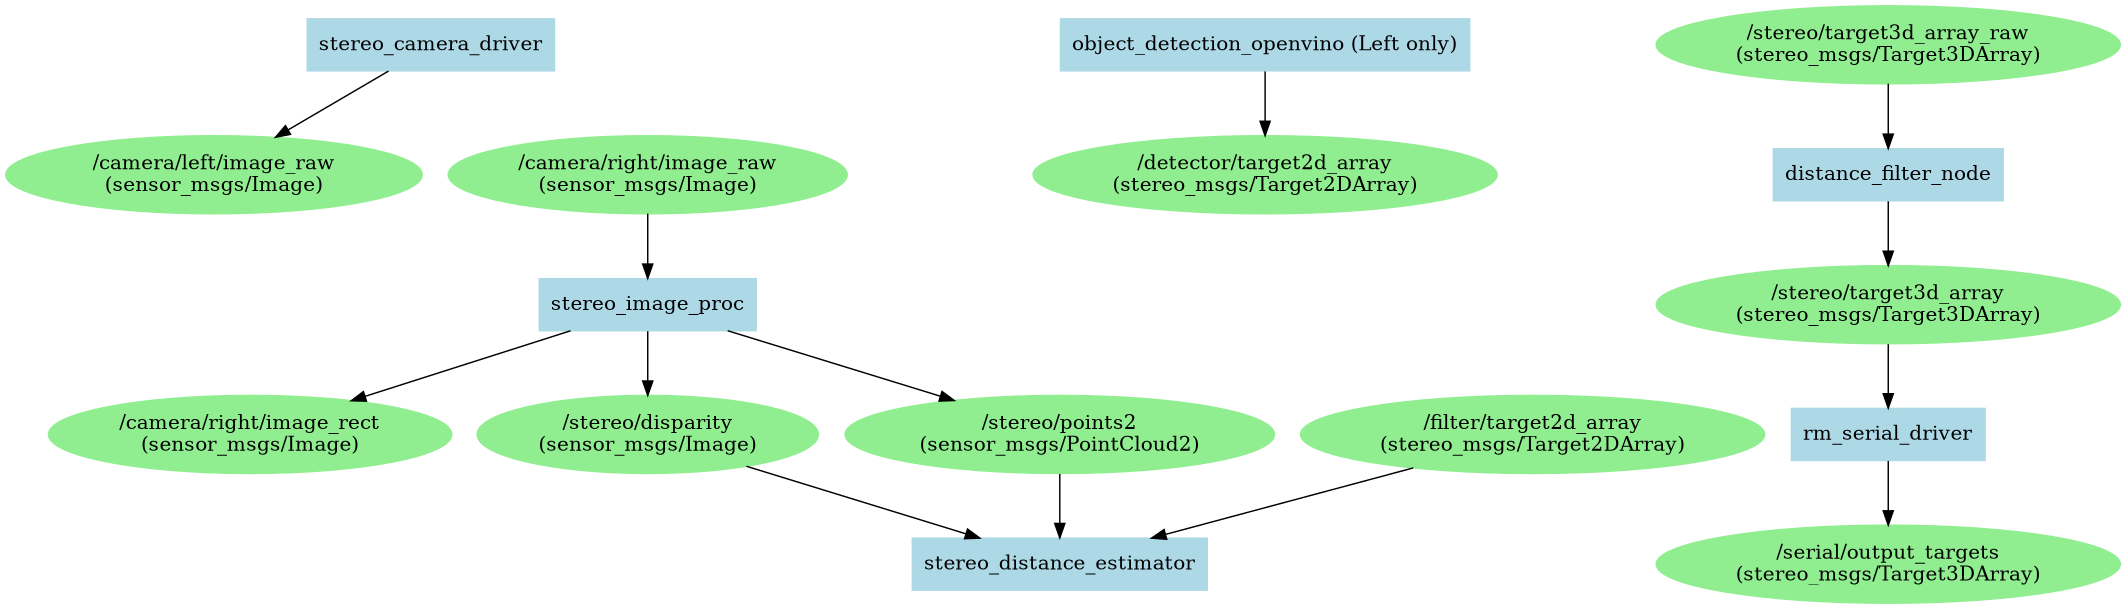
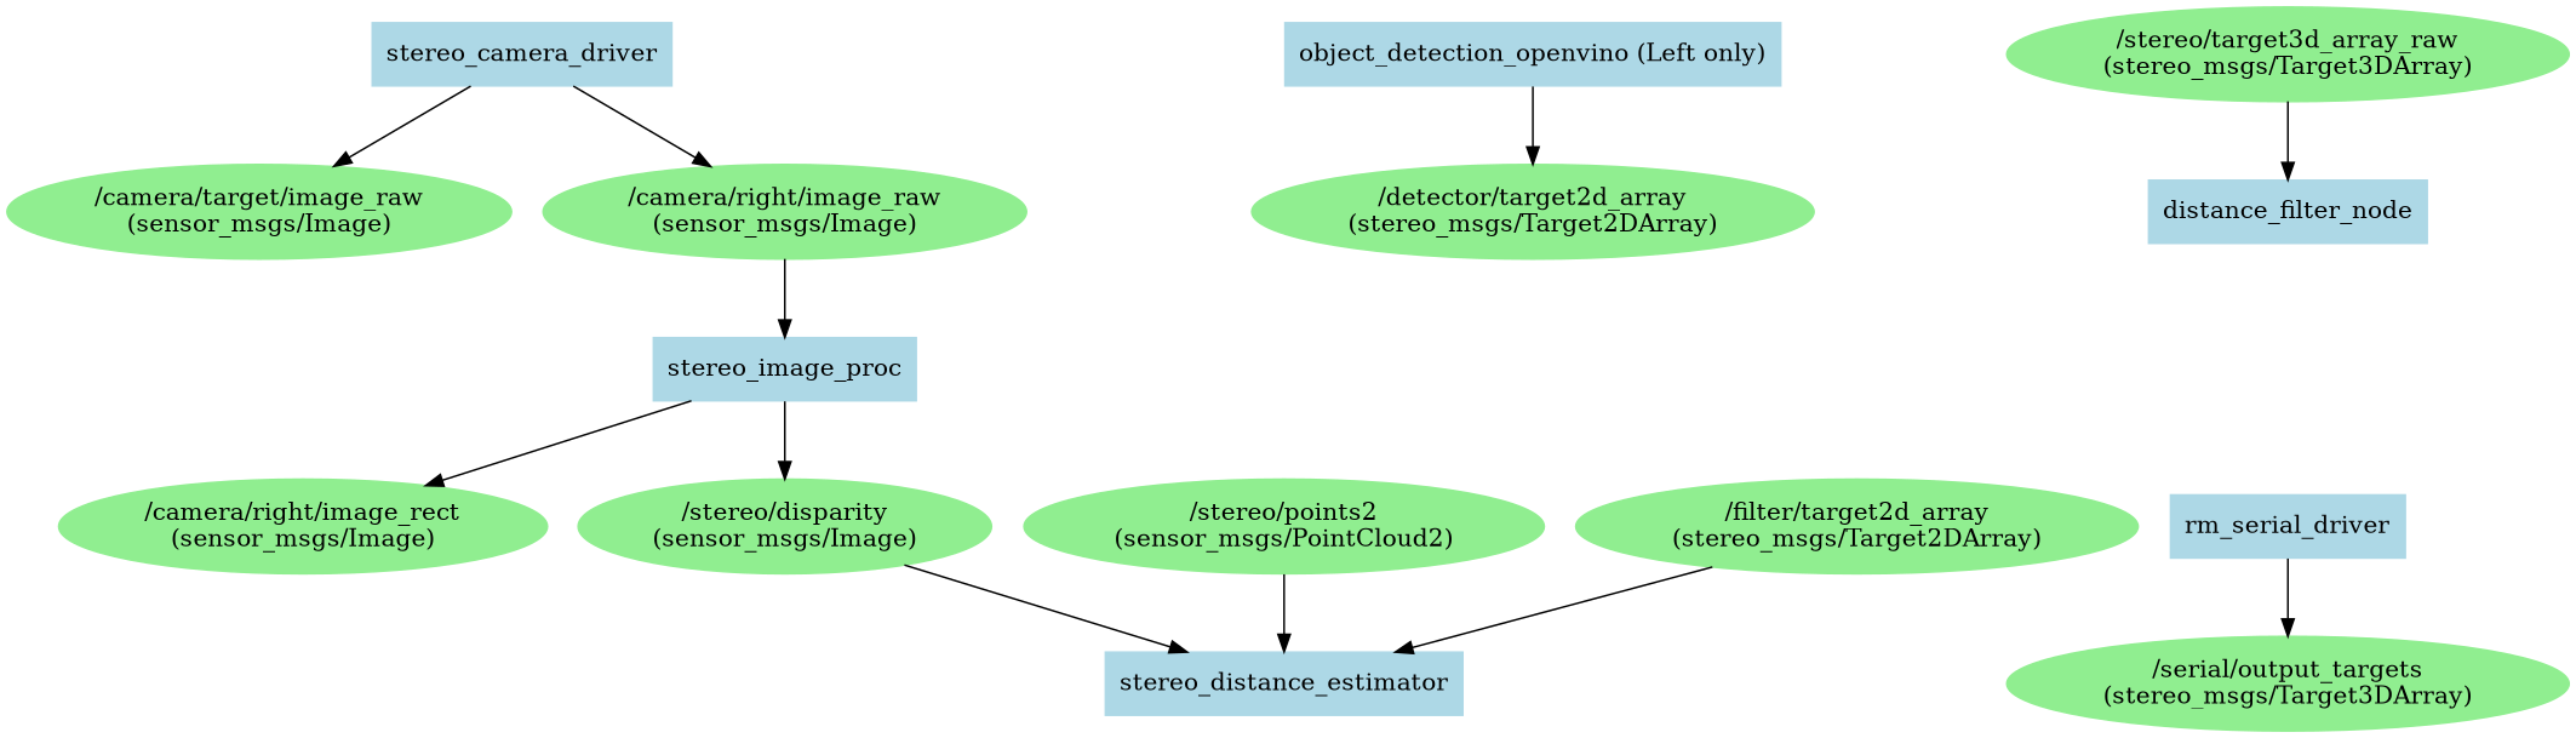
  digraph {
    rankdir=TD
    node [color=lightgreen shape=ellipse style=filled]
    n1 [color=lightblue label=stereo_camera_driver shape=box]
-   n2 [label="/camera/left/image_raw\n(sensor_msgs/Image)"]
+   n2 [label="/camera/target/image_raw\n(sensor_msgs/Image)"]
    n3 [label="/camera/right/image_raw\n(sensor_msgs/Image)"]
    n4 [color=lightblue label=stereo_image_proc shape=box]
    n5 [label="/camera/right/image_rect\n(sensor_msgs/Image)"]
    n6 [label="/stereo/disparity\n(sensor_msgs/Image)"]
    n7 [label="/stereo/points2\n(sensor_msgs/PointCloud2)"]
    n8 [color=lightblue label=stereo_distance_estimator shape=box]
    n9 [color=lightblue label="object_detection_openvino (Left only)" shape=box]
    n10 [label="/detector/target2d_array\n(stereo_msgs/Target2DArray)"]
    n11 [label="/filter/target2d_array\n(stereo_msgs/Target2DArray)"]
    n12 [label="/stereo/target3d_array_raw\n(stereo_msgs/Target3DArray)"]
    n13 [color=lightblue label=distance_filter_node shape=box]
-   n14 [label="/stereo/target3d_array\n(stereo_msgs/Target3DArray)"]
    n15 [color=lightblue label=rm_serial_driver shape=box]
    n16 [label="/serial/output_targets\n(stereo_msgs/Target3DArray)"]
    n1 -> n2
+   n1 -> n3
    n3 -> n4
    n4 -> n5
    n4 -> n6
-   n4 -> n7
    n6 -> n8
    n7 -> n8
    n9 -> n10
    n11 -> n8
    n12 -> n13
-   n13 -> n14
-   n14 -> n15
    n15 -> n16
  }
